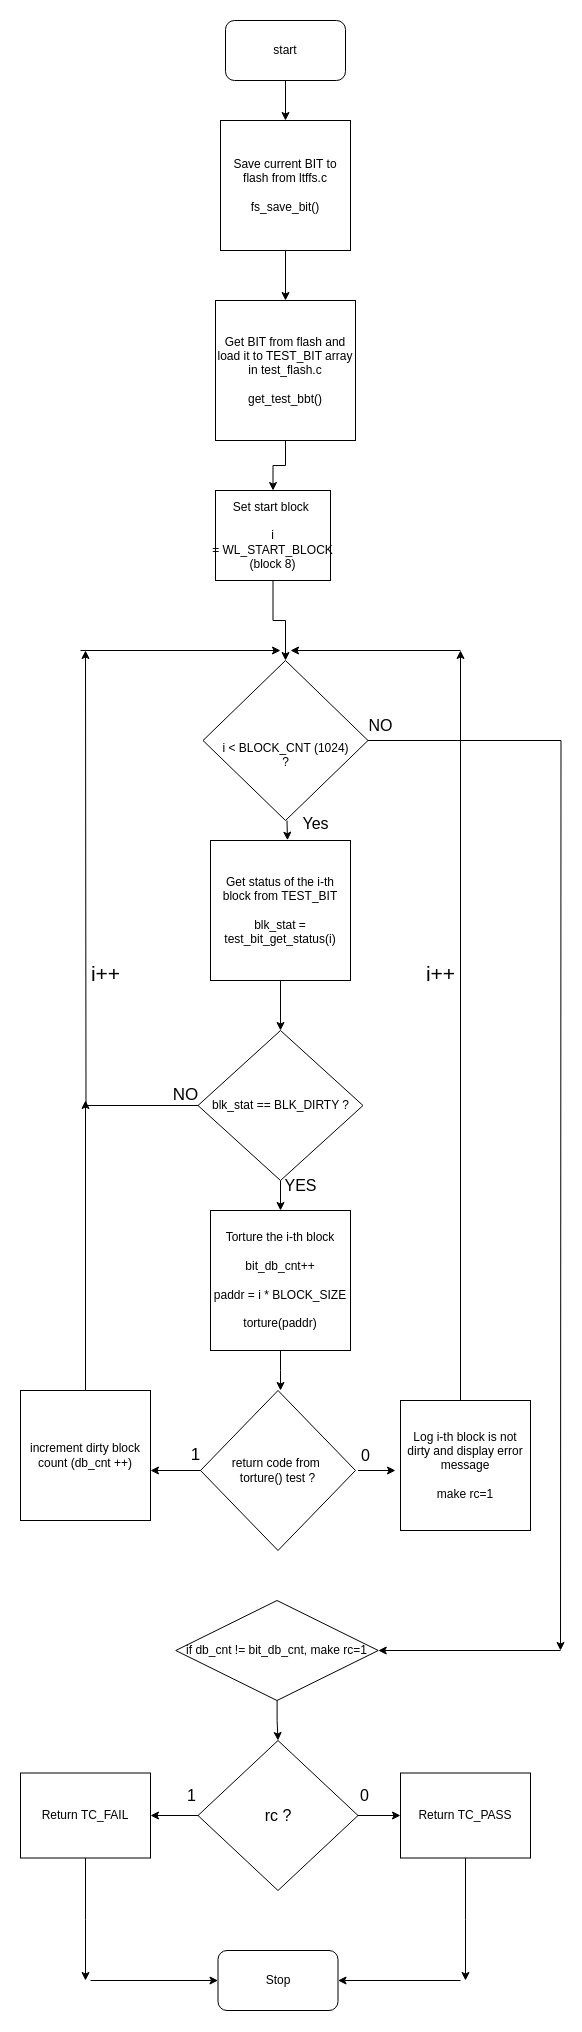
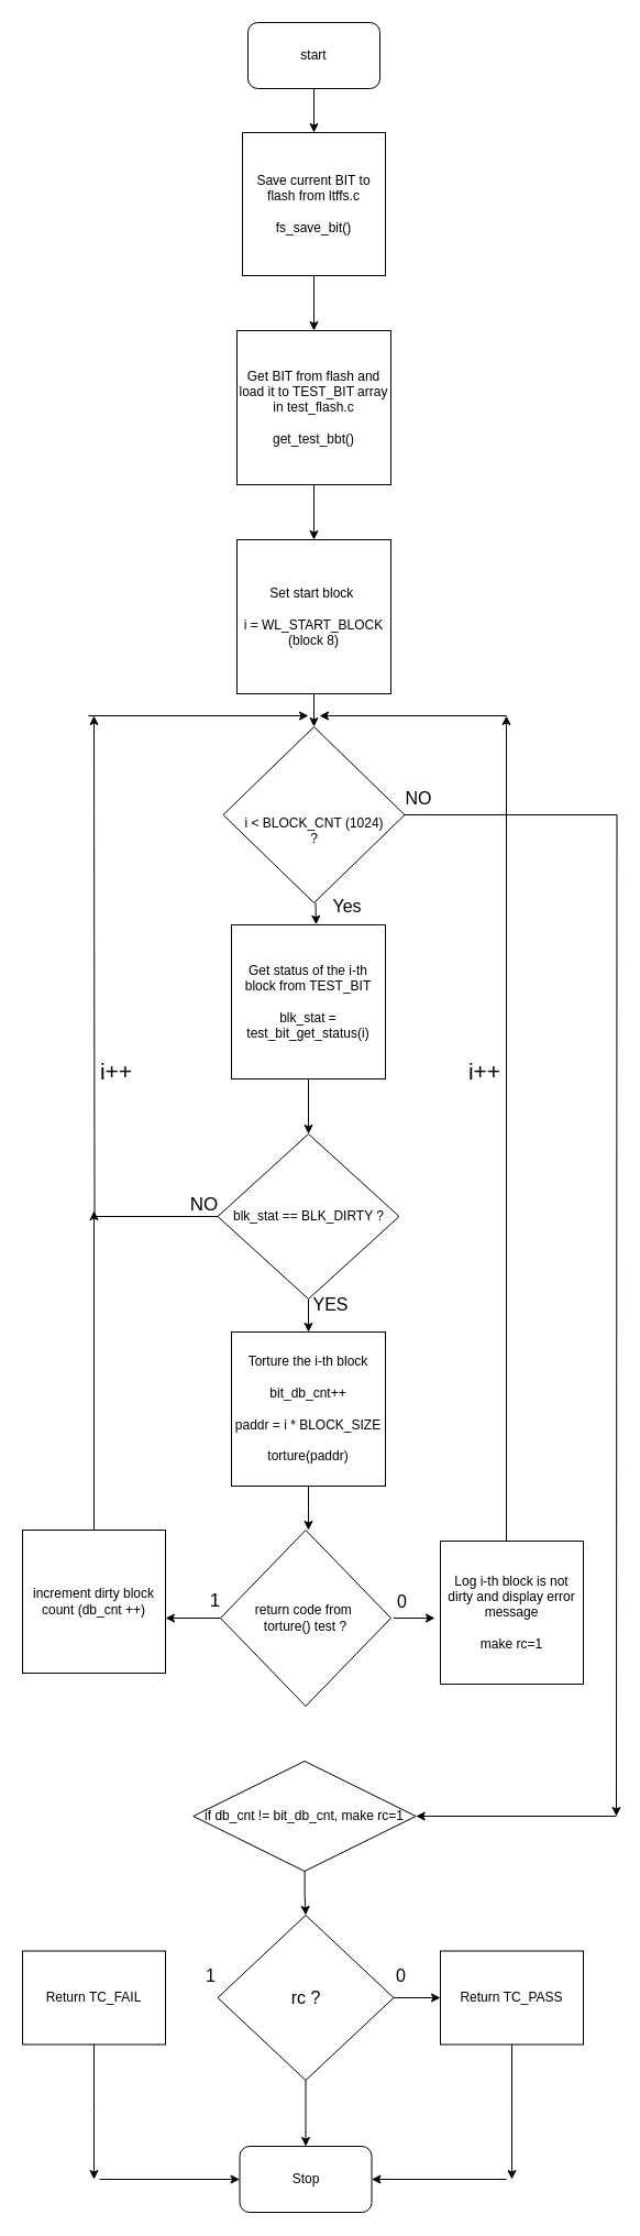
  <mxCell id="0" />
  <mxCell id="1" parent="0" />
  <mxCell id="2" style="edgeStyle=orthogonalEdgeStyle;rounded=0;orthogonalLoop=1;jettySize=auto;html=1;exitX=0.5;exitY=1;exitDx=0;exitDy=0;entryX=0.5;entryY=0;entryDx=0;entryDy=0;" parent="1" source="3" target="5" edge="1"><mxGeometry relative="1" as="geometry" /></mxCell>
  <mxCell id="3" value="start" style="rounded=1;whiteSpace=wrap;html=1;" parent="1" vertex="1"><mxGeometry x="225" y="20" width="120" height="60" as="geometry" /></mxCell>
  <mxCell id="4" style="edgeStyle=orthogonalEdgeStyle;rounded=0;orthogonalLoop=1;jettySize=auto;html=1;exitX=0.5;exitY=1;exitDx=0;exitDy=0;entryX=0.5;entryY=0;entryDx=0;entryDy=0;" parent="1" source="5" target="7" edge="1"><mxGeometry relative="1" as="geometry" /></mxCell>
  <mxCell id="5" value="Save current BIT to flash from ltffs.c&lt;div&gt;&lt;br&gt;&lt;/div&gt;&lt;div&gt;fs_save_bit()&lt;br&gt;&lt;/div&gt;" style="whiteSpace=wrap;html=1;aspect=fixed;" parent="1" vertex="1"><mxGeometry x="220" y="120" width="130" height="130" as="geometry" /></mxCell>
  <mxCell id="6" style="edgeStyle=orthogonalEdgeStyle;rounded=0;orthogonalLoop=1;jettySize=auto;html=1;exitX=0.5;exitY=1;exitDx=0;exitDy=0;entryX=0.5;entryY=0;entryDx=0;entryDy=0;" parent="1" source="7" target="9" edge="1"><mxGeometry relative="1" as="geometry" /></mxCell>
  <mxCell id="7" value="Get BIT from flash and load it to TEST_BIT array in test_flash.c&lt;br&gt;&lt;br&gt;get_test_bbt()" style="whiteSpace=wrap;html=1;aspect=fixed;" parent="1" vertex="1"><mxGeometry x="215" y="300" width="140" height="140" as="geometry" /></mxCell>
  <mxCell id="8" value="" style="edgeStyle=orthogonalEdgeStyle;rounded=0;orthogonalLoop=1;jettySize=auto;html=1;" parent="1" source="9" target="33" edge="1"><mxGeometry relative="1" as="geometry" /></mxCell>
- <mxCell id="9" value="Set start block&amp;nbsp;&lt;div&gt;&lt;br&gt;&lt;/div&gt;&lt;div&gt;i =&amp;nbsp;WL_START_BLOCK&lt;/div&gt;&lt;div&gt;(block 8)&lt;/div&gt;" style="whiteSpace=wrap;html=1;aspect=fixed;" parent="1" vertex="1"><mxGeometry x="215" y="490" width="115" height="90" as="geometry" /></mxCell>
+ <mxCell id="9" value="Set start block&amp;nbsp;&lt;div&gt;&lt;br&gt;&lt;/div&gt;&lt;div&gt;i =&amp;nbsp;WL_START_BLOCK&lt;/div&gt;&lt;div&gt;(block 8)&lt;/div&gt;" style="whiteSpace=wrap;html=1;aspect=fixed;" parent="1" vertex="1"><mxGeometry x="215" y="490" width="140" height="140" as="geometry" /></mxCell>
  <mxCell id="10" style="edgeStyle=orthogonalEdgeStyle;rounded=0;orthogonalLoop=1;jettySize=auto;html=1;" parent="1" source="12" edge="1"><mxGeometry relative="1" as="geometry"><mxPoint x="85" y="650" as="targetPoint" /></mxGeometry></mxCell>
  <mxCell id="11" style="edgeStyle=orthogonalEdgeStyle;rounded=0;orthogonalLoop=1;jettySize=auto;html=1;exitX=0.5;exitY=1;exitDx=0;exitDy=0;entryX=0.5;entryY=0;entryDx=0;entryDy=0;" parent="1" source="12" target="19" edge="1"><mxGeometry relative="1" as="geometry" /></mxCell>
  <mxCell id="12" value="blk_stat == BLK_DIRTY ?" style="rhombus;whiteSpace=wrap;html=1;" parent="1" vertex="1"><mxGeometry x="197.5" y="1030" width="165" height="150" as="geometry" /></mxCell>
  <mxCell id="13" style="edgeStyle=orthogonalEdgeStyle;rounded=0;orthogonalLoop=1;jettySize=auto;html=1;exitX=0.5;exitY=1;exitDx=0;exitDy=0;entryX=0.5;entryY=0;entryDx=0;entryDy=0;" parent="1" source="14" target="12" edge="1"><mxGeometry relative="1" as="geometry" /></mxCell>
  <mxCell id="14" value="Get status of the i-th block from TEST_BIT&lt;br&gt;&lt;br&gt;blk_stat = test_bit_get_status(i)" style="whiteSpace=wrap;html=1;aspect=fixed;" parent="1" vertex="1"><mxGeometry x="210" y="840" width="140" height="140" as="geometry" /></mxCell>
  <mxCell id="15" value="" style="endArrow=classic;html=1;rounded=0;" parent="1" edge="1"><mxGeometry width="50" height="50" relative="1" as="geometry"><mxPoint x="80" y="650" as="sourcePoint" /><mxPoint x="280" y="650" as="targetPoint" /></mxGeometry></mxCell>
  <mxCell id="16" value="NO" style="text;html=1;align=center;verticalAlign=middle;resizable=0;points=[];autosize=1;strokeColor=none;fillColor=none;fontSize=17;" parent="1" vertex="1"><mxGeometry x="160" y="1080" width="50" height="30" as="geometry" /></mxCell>
  <mxCell id="17" value="i++" style="text;html=1;align=center;verticalAlign=middle;resizable=0;points=[];autosize=1;strokeColor=none;fillColor=none;fontSize=21;" parent="1" vertex="1"><mxGeometry x="80" y="953" width="50" height="40" as="geometry" /></mxCell>
  <mxCell id="18" style="edgeStyle=orthogonalEdgeStyle;rounded=0;orthogonalLoop=1;jettySize=auto;html=1;exitX=0.5;exitY=1;exitDx=0;exitDy=0;entryX=0.5;entryY=0;entryDx=0;entryDy=0;" parent="1" source="19" edge="1"><mxGeometry relative="1" as="geometry"><mxPoint x="280" y="1390" as="targetPoint" /></mxGeometry></mxCell>
  <mxCell id="19" value="Torture the i-th block&lt;br&gt;&lt;div&gt;&lt;br&gt;bit_db_cnt++&lt;br&gt;&lt;br&gt;paddr = i * BLOCK_SIZE&lt;br&gt;&lt;br&gt;torture(paddr)&lt;br&gt;&lt;/div&gt;" style="whiteSpace=wrap;html=1;aspect=fixed;" parent="1" vertex="1"><mxGeometry x="210" y="1210" width="140" height="140" as="geometry" /></mxCell>
  <mxCell id="20" style="edgeStyle=orthogonalEdgeStyle;rounded=0;orthogonalLoop=1;jettySize=auto;html=1;entryX=1;entryY=0.5;entryDx=0;entryDy=0;" parent="1" edge="1"><mxGeometry relative="1" as="geometry"><mxPoint x="202.5" y="1470" as="sourcePoint" /><mxPoint x="150" y="1470" as="targetPoint" /></mxGeometry></mxCell>
  <mxCell id="21" style="edgeStyle=orthogonalEdgeStyle;rounded=0;orthogonalLoop=1;jettySize=auto;html=1;entryX=0;entryY=0.5;entryDx=0;entryDy=0;" parent="1" edge="1"><mxGeometry relative="1" as="geometry"><mxPoint x="357.5" y="1470" as="sourcePoint" /><mxPoint x="395" y="1470" as="targetPoint" /></mxGeometry></mxCell>
  <mxCell id="22" value="return code from&amp;nbsp;&lt;div&gt;torture() test ?&lt;/div&gt;" style="rhombus;whiteSpace=wrap;html=1;" parent="1" vertex="1"><mxGeometry x="200" y="1390" width="155" height="160" as="geometry" /></mxCell>
  <mxCell id="23" value="YES" style="text;html=1;align=center;verticalAlign=middle;resizable=0;points=[];autosize=1;strokeColor=none;fillColor=none;fontSize=16;" parent="1" vertex="1"><mxGeometry x="270" y="1170" width="60" height="30" as="geometry" /></mxCell>
  <mxCell id="24" style="edgeStyle=orthogonalEdgeStyle;rounded=0;orthogonalLoop=1;jettySize=auto;html=1;" parent="1" edge="1"><mxGeometry relative="1" as="geometry"><mxPoint x="85" y="1100" as="targetPoint" /><mxPoint x="85" y="1405" as="sourcePoint" /></mxGeometry></mxCell>
  <mxCell id="25" value="&lt;div&gt;increment dirty block count (db_cnt ++)&lt;/div&gt;" style="whiteSpace=wrap;html=1;aspect=fixed;" parent="1" vertex="1"><mxGeometry x="20" y="1390" width="130" height="130" as="geometry" /></mxCell>
  <mxCell id="26" style="edgeStyle=orthogonalEdgeStyle;rounded=0;orthogonalLoop=1;jettySize=auto;html=1;" parent="1" edge="1"><mxGeometry relative="1" as="geometry"><mxPoint x="460" y="650" as="targetPoint" /><mxPoint x="460" y="1400" as="sourcePoint" /></mxGeometry></mxCell>
  <mxCell id="27" value="Log i-th block is not dirty and display error message&lt;br&gt;&lt;br&gt;make rc=1" style="whiteSpace=wrap;html=1;aspect=fixed;" parent="1" vertex="1"><mxGeometry x="400" y="1400" width="130" height="130" as="geometry" /></mxCell>
  <mxCell id="28" value="" style="endArrow=classic;html=1;rounded=0;" parent="1" edge="1"><mxGeometry width="50" height="50" relative="1" as="geometry"><mxPoint x="460" y="650" as="sourcePoint" /><mxPoint x="290" y="650" as="targetPoint" /></mxGeometry></mxCell>
  <mxCell id="29" value="1" style="text;html=1;align=center;verticalAlign=middle;resizable=0;points=[];autosize=1;strokeColor=none;fillColor=none;fontSize=17;" parent="1" vertex="1"><mxGeometry x="180" y="1440" width="30" height="30" as="geometry" /></mxCell>
  <mxCell id="30" value="0" style="text;html=1;align=center;verticalAlign=middle;resizable=0;points=[];autosize=1;strokeColor=none;fillColor=none;fontSize=16;" parent="1" vertex="1"><mxGeometry x="350" y="1440" width="30" height="30" as="geometry" /></mxCell>
  <mxCell id="31" value="i++" style="text;html=1;align=center;verticalAlign=middle;resizable=0;points=[];autosize=1;strokeColor=none;fillColor=none;fontSize=21;" parent="1" vertex="1"><mxGeometry x="415" y="953" width="50" height="40" as="geometry" /></mxCell>
  <mxCell id="32" style="edgeStyle=orthogonalEdgeStyle;rounded=0;orthogonalLoop=1;jettySize=auto;html=1;" parent="1" source="33" edge="1"><mxGeometry relative="1" as="geometry"><mxPoint x="560" y="1650" as="targetPoint" /></mxGeometry></mxCell>
  <mxCell id="33" value="&lt;br&gt;&lt;br&gt;i &amp;lt; BLOCK_CNT (1024)&lt;br&gt;?" style="rhombus;whiteSpace=wrap;html=1;" parent="1" vertex="1"><mxGeometry x="202.5" y="660" width="165" height="160" as="geometry" /></mxCell>
  <mxCell id="34" value="" style="endArrow=classic;html=1;rounded=0;entryX=0.55;entryY=-0.002;entryDx=0;entryDy=0;exitX=0.53;exitY=1;exitDx=0;exitDy=0;entryPerimeter=0;exitPerimeter=0;" parent="1" target="14" edge="1"><mxGeometry width="50" height="50" relative="1" as="geometry"><mxPoint x="286.47" y="820" as="sourcePoint" /><mxPoint x="283.52" y="839.58" as="targetPoint" /></mxGeometry></mxCell>
  <mxCell id="35" value="&lt;font style=&quot;font-size: 16px;&quot;&gt;Yes&lt;/font&gt;" style="text;html=1;align=center;verticalAlign=middle;resizable=0;points=[];autosize=1;strokeColor=none;fillColor=none;" parent="1" vertex="1"><mxGeometry x="290" y="808" width="50" height="30" as="geometry" /></mxCell>
  <mxCell id="36" value="&lt;font style=&quot;font-size: 16px;&quot;&gt;NO&lt;/font&gt;" style="text;html=1;align=center;verticalAlign=middle;resizable=0;points=[];autosize=1;strokeColor=none;fillColor=none;" parent="1" vertex="1"><mxGeometry x="355" y="710" width="50" height="30" as="geometry" /></mxCell>
  <mxCell id="37" value="" style="edgeStyle=orthogonalEdgeStyle;rounded=0;orthogonalLoop=1;jettySize=auto;html=1;" parent="1" source="38" target="42" edge="1"><mxGeometry relative="1" as="geometry" /></mxCell>
  <mxCell id="38" value="if db_cnt != bit_db_cnt, make rc=1" style="rhombus;whiteSpace=wrap;html=1;" parent="1" vertex="1"><mxGeometry x="175.25" y="1600" width="202.5" height="100" as="geometry" /></mxCell>
  <mxCell id="39" value="" style="endArrow=classic;html=1;rounded=0;entryX=1;entryY=0.5;entryDx=0;entryDy=0;" parent="1" target="38" edge="1"><mxGeometry width="50" height="50" relative="1" as="geometry"><mxPoint x="560" y="1650" as="sourcePoint" /><mxPoint x="460" y="1550" as="targetPoint" /></mxGeometry></mxCell>
- <mxCell id="40" value="" style="edgeStyle=orthogonalEdgeStyle;rounded=0;orthogonalLoop=1;jettySize=auto;html=1;" parent="1" source="42" target="44" edge="1"><mxGeometry relative="1" as="geometry" /></mxCell>
+ <mxCell id="40" value="" style="edgeStyle=orthogonalEdgeStyle;rounded=0;orthogonalLoop=1;jettySize=auto;html=1;" parent="1" source="42" target="47" edge="1"><mxGeometry relative="1" as="geometry" /></mxCell>
  <mxCell id="41" value="" style="edgeStyle=orthogonalEdgeStyle;rounded=0;orthogonalLoop=1;jettySize=auto;html=1;" parent="1" source="42" target="46" edge="1"><mxGeometry relative="1" as="geometry" /></mxCell>
  <mxCell id="42" value="&lt;font style=&quot;font-size: 16px;&quot;&gt;rc ?&lt;/font&gt;" style="rhombus;whiteSpace=wrap;html=1;" parent="1" vertex="1"><mxGeometry x="197.5" y="1740" width="160" height="150" as="geometry" /></mxCell>
  <mxCell id="43" style="edgeStyle=orthogonalEdgeStyle;rounded=0;orthogonalLoop=1;jettySize=auto;html=1;" parent="1" source="44" edge="1"><mxGeometry relative="1" as="geometry"><mxPoint x="85" y="1980" as="targetPoint" /></mxGeometry></mxCell>
  <mxCell id="44" value="Return&amp;nbsp;TC_FAIL" style="rounded=0;whiteSpace=wrap;html=1;" parent="1" vertex="1"><mxGeometry x="20" y="1772.5" width="130" height="85" as="geometry" /></mxCell>
  <mxCell id="45" style="edgeStyle=orthogonalEdgeStyle;rounded=0;orthogonalLoop=1;jettySize=auto;html=1;" parent="1" source="46" edge="1"><mxGeometry relative="1" as="geometry"><mxPoint x="465" y="1980" as="targetPoint" /></mxGeometry></mxCell>
  <mxCell id="46" value="Return&amp;nbsp;TC_PASS" style="rounded=0;whiteSpace=wrap;html=1;" parent="1" vertex="1"><mxGeometry x="400" y="1772.5" width="130" height="85" as="geometry" /></mxCell>
  <mxCell id="47" value="Stop" style="rounded=1;whiteSpace=wrap;html=1;" parent="1" vertex="1"><mxGeometry x="217.5" y="1950" width="120" height="60" as="geometry" /></mxCell>
  <mxCell id="48" value="" style="endArrow=classic;html=1;rounded=0;entryX=0;entryY=0.5;entryDx=0;entryDy=0;" parent="1" target="47" edge="1"><mxGeometry width="50" height="50" relative="1" as="geometry"><mxPoint x="90" y="1980" as="sourcePoint" /><mxPoint x="460" y="1670" as="targetPoint" /></mxGeometry></mxCell>
  <mxCell id="49" value="" style="endArrow=classic;html=1;rounded=0;entryX=1;entryY=0.5;entryDx=0;entryDy=0;" parent="1" target="47" edge="1"><mxGeometry width="50" height="50" relative="1" as="geometry"><mxPoint x="460" y="1980" as="sourcePoint" /><mxPoint x="460" y="1670" as="targetPoint" /></mxGeometry></mxCell>
  <mxCell id="50" value="&lt;font style=&quot;font-size: 16px;&quot;&gt;1&lt;/font&gt;" style="text;html=1;align=center;verticalAlign=middle;resizable=0;points=[];autosize=1;strokeColor=none;fillColor=none;" parent="1" vertex="1"><mxGeometry x="176.25" y="1780" width="30" height="30" as="geometry" /></mxCell>
  <mxCell id="51" value="&lt;font style=&quot;font-size: 16px;&quot;&gt;0&lt;/font&gt;" style="text;html=1;align=center;verticalAlign=middle;resizable=0;points=[];autosize=1;strokeColor=none;fillColor=none;" parent="1" vertex="1"><mxGeometry x="348.75" y="1780" width="30" height="30" as="geometry" /></mxCell>
